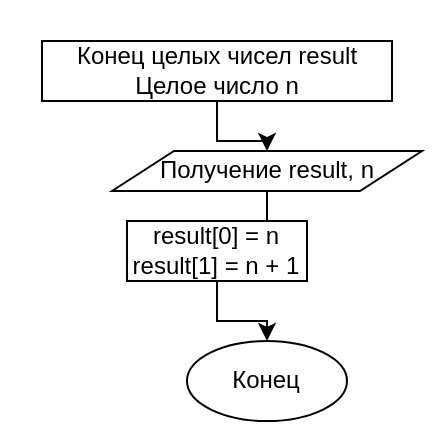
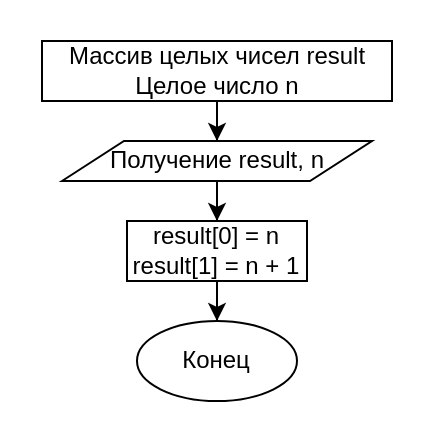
  <mxCell id="0" />
  <mxCell id="1" parent="0" />
  <mxCell id="2" style="edgeStyle=orthogonalEdgeStyle;rounded=0;orthogonalLoop=1;jettySize=auto;html=1;entryX=0.5;entryY=0;entryDx=0;entryDy=0;" edge="1" parent="1" source="3" target="5"><mxGeometry relative="1" as="geometry" /></mxCell>
- <mxCell id="3" value="Конец целых чисел result&lt;br&gt;Целое число n" style="rounded=0;whiteSpace=wrap;html=1;" vertex="1" parent="1"><mxGeometry x="20.5" y="20" width="175" height="30" as="geometry" /></mxCell>
+ <mxCell id="3" value="Массив целых чисел result&lt;br&gt;Целое число n" style="rounded=0;whiteSpace=wrap;html=1;" vertex="1" parent="1"><mxGeometry x="20.5" y="20" width="175" height="30" as="geometry" /></mxCell>
  <mxCell id="4" style="edgeStyle=orthogonalEdgeStyle;rounded=0;orthogonalLoop=1;jettySize=auto;html=1;" edge="1" parent="1" source="5" target="8"><mxGeometry relative="1" as="geometry" /></mxCell>
- <mxCell id="5" value="Получение result, n" style="shape=parallelogram;perimeter=parallelogramPerimeter;whiteSpace=wrap;html=1;" vertex="1" parent="1"><mxGeometry x="55.5" y="75" width="155" height="20" as="geometry" /></mxCell>
- <mxCell id="6" value="Конец" style="ellipse;whiteSpace=wrap;html=1;" vertex="1" parent="1"><mxGeometry x="93" y="170" width="80" height="40" as="geometry" /></mxCell>
+ <mxCell id="5" value="Получение result, n" style="shape=parallelogram;perimeter=parallelogramPerimeter;whiteSpace=wrap;html=1;" vertex="1" parent="1"><mxGeometry x="30.5" y="70" width="155" height="20" as="geometry" /></mxCell>
+ <mxCell id="6" value="Конец" style="ellipse;whiteSpace=wrap;html=1;" vertex="1" parent="1"><mxGeometry x="68" y="160" width="80" height="40" as="geometry" /></mxCell>
  <mxCell id="7" style="edgeStyle=orthogonalEdgeStyle;rounded=0;orthogonalLoop=1;jettySize=auto;html=1;" edge="1" parent="1" source="8" target="6"><mxGeometry relative="1" as="geometry" /></mxCell>
  <mxCell id="8" value="&lt;div&gt;&lt;span&gt;result[0] = n&lt;br&gt;&lt;/span&gt;&lt;span&gt;result[1] = n + 1&lt;/span&gt;&lt;/div&gt;" style="rounded=0;whiteSpace=wrap;html=1;" vertex="1" parent="1"><mxGeometry x="63" y="110" width="90" height="30" as="geometry" /></mxCell>
